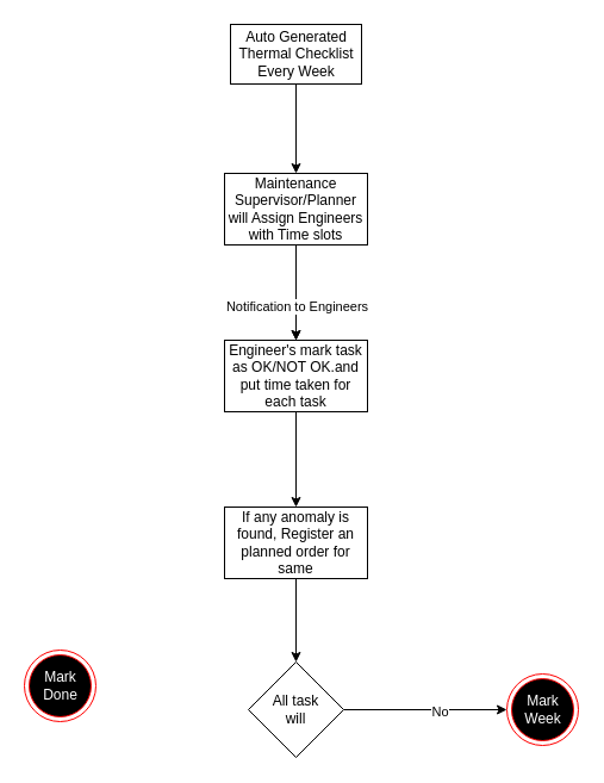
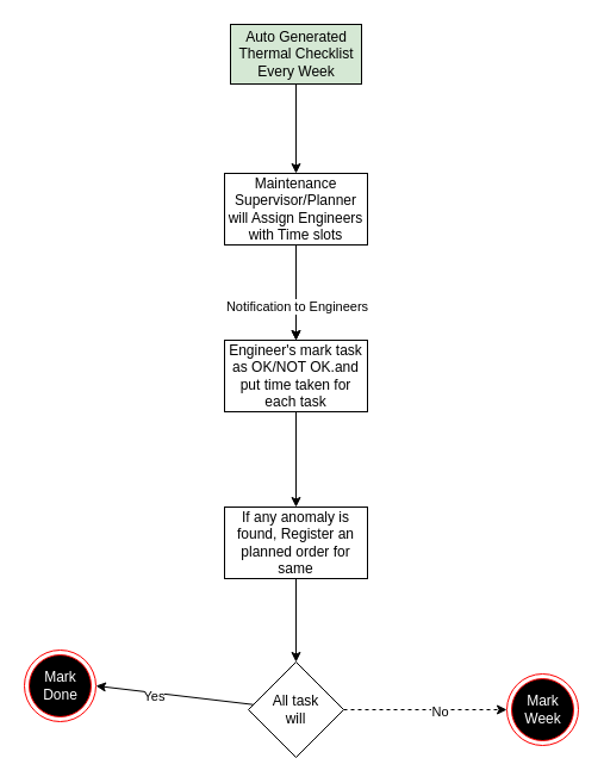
  <mxCell id="0" />
  <mxCell id="1" parent="0" />
  <mxCell id="2" value="" style="edgeStyle=none;html=1;" parent="1" source="3" target="7" edge="1"><mxGeometry relative="1" as="geometry" /></mxCell>
- <mxCell id="3" value="Auto Generated&lt;br&gt;Thermal Checklist&lt;br&gt;Every Week" style="html=1;" parent="1" vertex="1"><mxGeometry x="193" y="20" width="110" height="50" as="geometry" /></mxCell>
+ <mxCell id="3" value="Auto Generated&lt;br&gt;Thermal Checklist&lt;br&gt;Every Week" style="html=1;fillColor=#d5e8d4;" parent="1" vertex="1"><mxGeometry x="193" y="20" width="110" height="50" as="geometry" /></mxCell>
  <mxCell id="4" value="" style="edgeStyle=none;html=1;" parent="1" source="7" target="9" edge="1"><mxGeometry relative="1" as="geometry" /></mxCell>
  <mxCell id="5" value="" style="edgeStyle=none;html=1;" parent="1" source="7" target="9" edge="1"><mxGeometry relative="1" as="geometry" /></mxCell>
  <mxCell id="6" value="Notification to Engineers" style="edgeLabel;html=1;align=center;verticalAlign=middle;resizable=0;points=[];" parent="5" vertex="1" connectable="0"><mxGeometry x="0.275" relative="1" as="geometry"><mxPoint as="offset" /></mxGeometry></mxCell>
  <mxCell id="7" value="Maintenance Supervisor/Planner&lt;br&gt;will Assign Engineers&lt;br&gt;with Time slots" style="whiteSpace=wrap;html=1;" parent="1" vertex="1"><mxGeometry x="188" y="145" width="120" height="60" as="geometry" /></mxCell>
  <mxCell id="8" value="" style="edgeStyle=none;html=1;" parent="1" source="9" target="11" edge="1"><mxGeometry relative="1" as="geometry" /></mxCell>
  <mxCell id="9" value="Engineer's mark task as OK/NOT OK.and put time taken for each task" style="whiteSpace=wrap;html=1;" parent="1" vertex="1"><mxGeometry x="188" y="285" width="120" height="60" as="geometry" /></mxCell>
  <mxCell id="10" value="" style="edgeStyle=none;html=1;" parent="1" source="11" target="16" edge="1"><mxGeometry relative="1" as="geometry" /></mxCell>
  <mxCell id="11" value="If any anomaly is found, Register an planned order for same" style="whiteSpace=wrap;html=1;" parent="1" vertex="1"><mxGeometry x="188" y="425" width="120" height="60" as="geometry" /></mxCell>
- <mxCell id="12" style="edgeStyle=none;html=1;entryX=0;entryY=0.5;entryDx=0;entryDy=0;" parent="1" source="16" target="17" edge="1"><mxGeometry relative="1" as="geometry" /></mxCell>
+ <mxCell id="12" style="edgeStyle=none;html=1;entryX=0;entryY=0.5;entryDx=0;entryDy=0;dashed=1;" parent="1" source="16" target="17" edge="1"><mxGeometry relative="1" as="geometry" /></mxCell>
  <mxCell id="13" value="No" style="edgeLabel;html=1;align=center;verticalAlign=middle;resizable=0;points=[];" parent="12" vertex="1" connectable="0"><mxGeometry x="0.162" y="-1" relative="1" as="geometry"><mxPoint as="offset" /></mxGeometry></mxCell>
+ <mxCell id="14" style="edgeStyle=none;html=1;entryX=1;entryY=0.5;entryDx=0;entryDy=0;" parent="1" source="16" target="18" edge="1"><mxGeometry relative="1" as="geometry" /></mxCell>
+ <mxCell id="15" value="Yes" style="edgeLabel;html=1;align=center;verticalAlign=middle;resizable=0;points=[];" parent="14" vertex="1" connectable="0"><mxGeometry x="0.254" y="3" relative="1" as="geometry"><mxPoint as="offset" /></mxGeometry></mxCell>
  <mxCell id="16" value="All task&lt;br&gt;will" style="rhombus;whiteSpace=wrap;html=1;fillColor=rgb(255, 255, 255);" parent="1" vertex="1"><mxGeometry x="208" y="555" width="80" height="80" as="geometry" /></mxCell>
  <mxCell id="17" value="Mark&lt;br&gt;Week" style="ellipse;html=1;shape=endState;fillColor=#000000;strokeColor=#ff0000;fontColor=#FFFFFF;" parent="1" vertex="1"><mxGeometry x="425" y="565" width="60" height="60" as="geometry" /></mxCell>
  <mxCell id="18" value="Mark&lt;br&gt;Done" style="ellipse;html=1;shape=endState;fillColor=#000000;strokeColor=#ff0000;fontColor=#FFFFFF;" parent="1" vertex="1"><mxGeometry x="20" y="545" width="60" height="60" as="geometry" /></mxCell>
